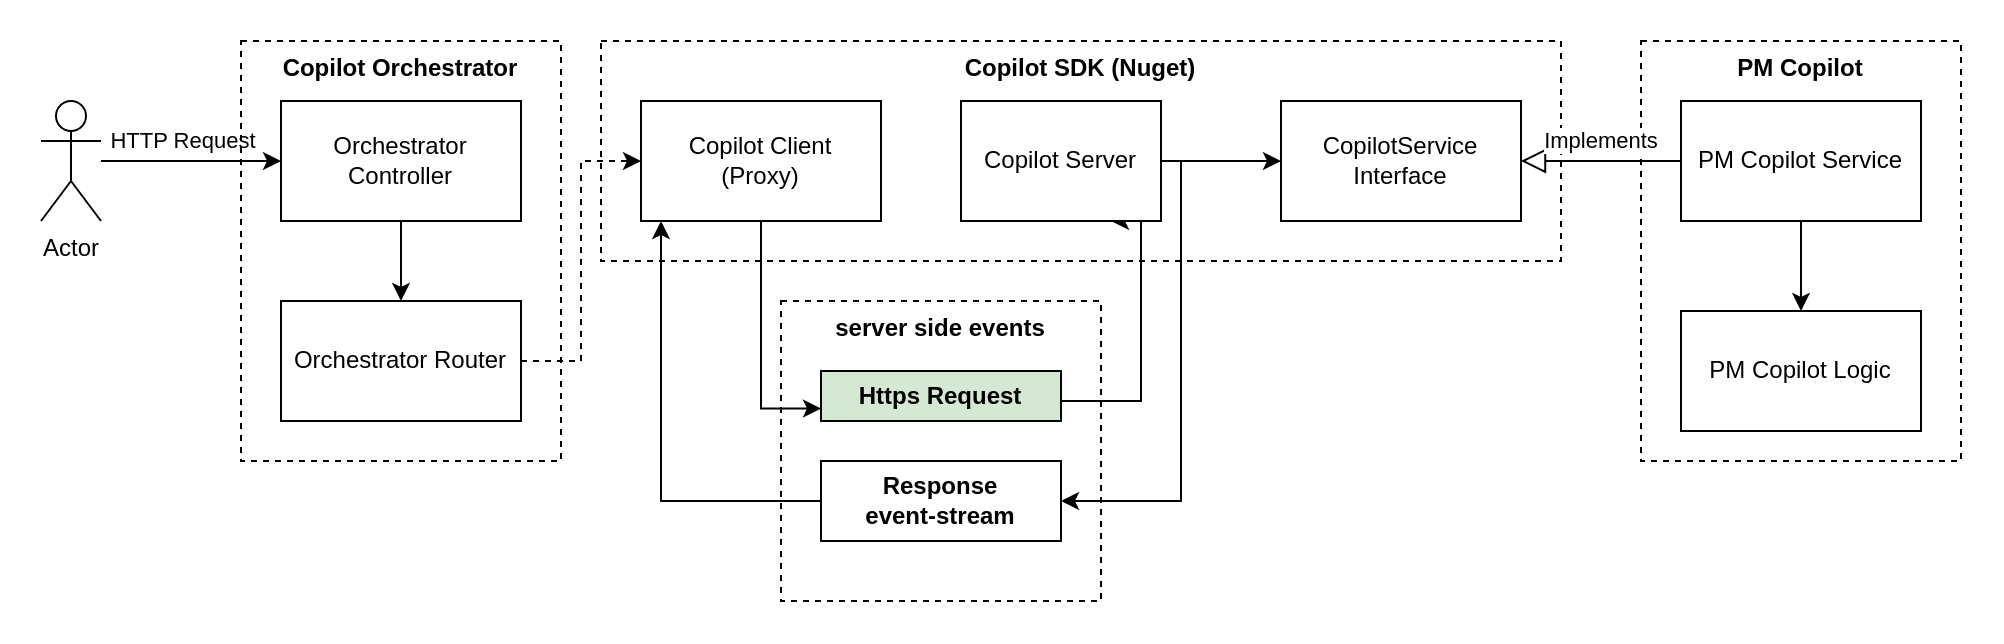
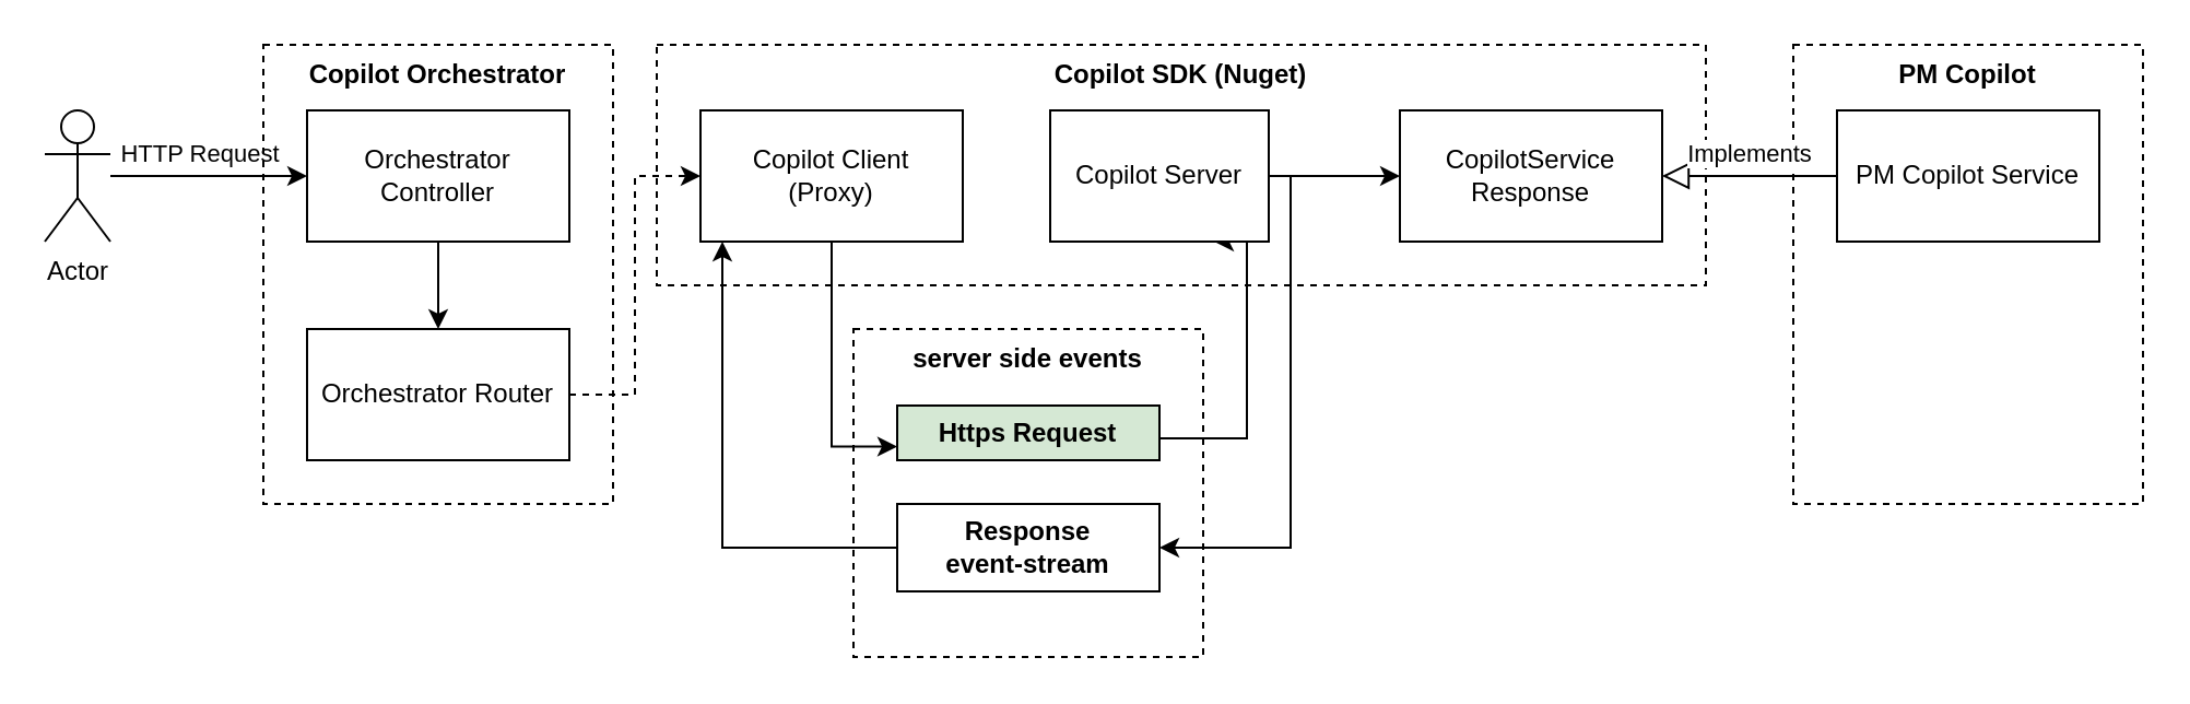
  <mxCell id="0" />
  <mxCell id="1" parent="0" />
  <mxCell id="2" style="edgeStyle=orthogonalEdgeStyle;rounded=0;orthogonalLoop=1;jettySize=auto;html=1;entryX=0.75;entryY=1;entryDx=0;entryDy=0;" edge="1" parent="1" source="3" target="17"><mxGeometry relative="1" as="geometry"><Array as="points"><mxPoint x="570" y="200" /></Array></mxGeometry></mxCell>
  <mxCell id="3" value="&lt;b&gt;Https Request&lt;/b&gt;" style="rounded=0;whiteSpace=wrap;html=1;fillColor=#d5e8d4;" vertex="1" parent="1"><mxGeometry x="410" y="185" width="120" height="25" as="geometry" /></mxCell>
  <mxCell id="4" value="PM Copilot" style="rounded=0;whiteSpace=wrap;html=1;fontColor=default;fillColor=none;verticalAlign=top;fontStyle=1;dashed=1;" parent="1" vertex="1"><mxGeometry x="820" y="20" width="160" height="210" as="geometry" /></mxCell>
  <mxCell id="5" value="&lt;div&gt;server side events&lt;/div&gt;" style="rounded=0;whiteSpace=wrap;html=1;fillColor=none;dashed=1;verticalAlign=top;fontStyle=1" parent="1" vertex="1"><mxGeometry x="390" y="150" width="160" height="150" as="geometry" /></mxCell>
  <mxCell id="6" value="Copilot SDK (Nuget)" style="rounded=0;whiteSpace=wrap;html=1;fillColor=none;dashed=1;verticalAlign=top;fontStyle=1" parent="1" vertex="1"><mxGeometry x="300" y="20" width="480" height="110" as="geometry" /></mxCell>
  <mxCell id="7" value="" style="edgeStyle=orthogonalEdgeStyle;rounded=0;orthogonalLoop=1;jettySize=auto;html=1;" parent="1" source="8" target="12" edge="1"><mxGeometry relative="1" as="geometry" /></mxCell>
  <mxCell id="8" value="Orchestrator Controller" style="rounded=0;whiteSpace=wrap;html=1;" parent="1" vertex="1"><mxGeometry x="140" y="50" width="120" height="60" as="geometry" /></mxCell>
  <mxCell id="9" value="HTTP Request" style="edgeStyle=orthogonalEdgeStyle;rounded=0;orthogonalLoop=1;jettySize=auto;html=1;" parent="1" source="10" target="8" edge="1"><mxGeometry x="-0.091" y="10" relative="1" as="geometry"><mxPoint as="offset" /></mxGeometry></mxCell>
  <mxCell id="10" value="Actor" style="shape=umlActor;verticalLabelPosition=bottom;verticalAlign=top;html=1;outlineConnect=0;" parent="1" vertex="1"><mxGeometry x="20" y="50" width="30" height="60" as="geometry" /></mxCell>
  <mxCell id="11" style="edgeStyle=orthogonalEdgeStyle;rounded=0;orthogonalLoop=1;jettySize=auto;html=1;entryX=0;entryY=0.5;entryDx=0;entryDy=0;dashed=1;" parent="1" source="12" target="14" edge="1"><mxGeometry relative="1" as="geometry" /></mxCell>
  <mxCell id="12" value="Orchestrator Router" style="rounded=0;whiteSpace=wrap;html=1;" parent="1" vertex="1"><mxGeometry x="140" y="150" width="120" height="60" as="geometry" /></mxCell>
  <mxCell id="13" style="edgeStyle=orthogonalEdgeStyle;rounded=0;orthogonalLoop=1;jettySize=auto;html=1;entryX=0;entryY=0.75;entryDx=0;entryDy=0;" edge="1" parent="1" source="14" target="3"><mxGeometry relative="1" as="geometry" /></mxCell>
  <mxCell id="14" value="Copilot Client&lt;div&gt;(Proxy)&lt;/div&gt;" style="rounded=0;whiteSpace=wrap;html=1;" parent="1" vertex="1"><mxGeometry x="320" y="50" width="120" height="60" as="geometry" /></mxCell>
  <mxCell id="15" value="" style="edgeStyle=orthogonalEdgeStyle;rounded=0;orthogonalLoop=1;jettySize=auto;html=1;" parent="1" source="17" target="20" edge="1"><mxGeometry relative="1" as="geometry" /></mxCell>
  <mxCell id="16" style="edgeStyle=orthogonalEdgeStyle;rounded=0;orthogonalLoop=1;jettySize=auto;html=1;entryX=1;entryY=0.5;entryDx=0;entryDy=0;" edge="1" parent="1" source="17" target="25"><mxGeometry relative="1" as="geometry"><mxPoint x="590" y="250" as="targetPoint" /><Array as="points"><mxPoint x="590" y="250" /></Array></mxGeometry></mxCell>
  <mxCell id="17" value="Copilot Server" style="rounded=0;whiteSpace=wrap;html=1;" parent="1" vertex="1"><mxGeometry x="480" y="50" width="100" height="60" as="geometry" /></mxCell>
- <mxCell id="18" value="PM Copilot Logic" style="rounded=0;whiteSpace=wrap;html=1;" parent="1" vertex="1"><mxGeometry x="840" y="155" width="120" height="60" as="geometry" /></mxCell>
  <mxCell id="19" style="edgeStyle=orthogonalEdgeStyle;rounded=0;orthogonalLoop=1;jettySize=auto;html=1;exitX=0;exitY=0.5;exitDx=0;exitDy=0;" parent="1" source="25" edge="1"><mxGeometry relative="1" as="geometry"><mxPoint x="330" y="110" as="targetPoint" /><Array as="points"><mxPoint x="330" y="250" /></Array><mxPoint x="400" y="300" as="sourcePoint" /></mxGeometry></mxCell>
- <mxCell id="20" value="CopilotService&lt;div&gt;Interface&lt;/div&gt;" style="rounded=0;whiteSpace=wrap;html=1;" parent="1" vertex="1"><mxGeometry x="640" y="50" width="120" height="60" as="geometry" /></mxCell>
- <mxCell id="21" value="" style="edgeStyle=orthogonalEdgeStyle;rounded=0;orthogonalLoop=1;jettySize=auto;html=1;" parent="1" source="23" target="18" edge="1"><mxGeometry relative="1" as="geometry" /></mxCell>
+ <mxCell id="20" value="CopilotService&lt;div&gt;Response&lt;/div&gt;" style="rounded=0;whiteSpace=wrap;html=1;" parent="1" vertex="1"><mxGeometry x="640" y="50" width="120" height="60" as="geometry" /></mxCell>
  <mxCell id="22" value="Implements" style="edgeStyle=orthogonalEdgeStyle;rounded=0;orthogonalLoop=1;jettySize=auto;html=1;entryX=1;entryY=0.5;entryDx=0;entryDy=0;endArrow=block;endFill=0;endSize=10;" parent="1" source="23" target="20" edge="1"><mxGeometry y="-10" relative="1" as="geometry"><mxPoint as="offset" /></mxGeometry></mxCell>
  <mxCell id="23" value="PM Copilot Service" style="rounded=0;whiteSpace=wrap;html=1;" parent="1" vertex="1"><mxGeometry x="840" y="50" width="120" height="60" as="geometry" /></mxCell>
  <mxCell id="24" value="Copilot Orchestrator" style="rounded=0;whiteSpace=wrap;html=1;fillColor=none;dashed=1;verticalAlign=top;fontStyle=1" parent="1" vertex="1"><mxGeometry x="120" y="20" width="160" height="210" as="geometry" /></mxCell>
  <mxCell id="25" value="&lt;b&gt;Response&lt;br&gt;event-stream&lt;/b&gt;" style="rounded=0;whiteSpace=wrap;html=1;" vertex="1" parent="1"><mxGeometry x="410" y="230" width="120" height="40" as="geometry" /></mxCell>
